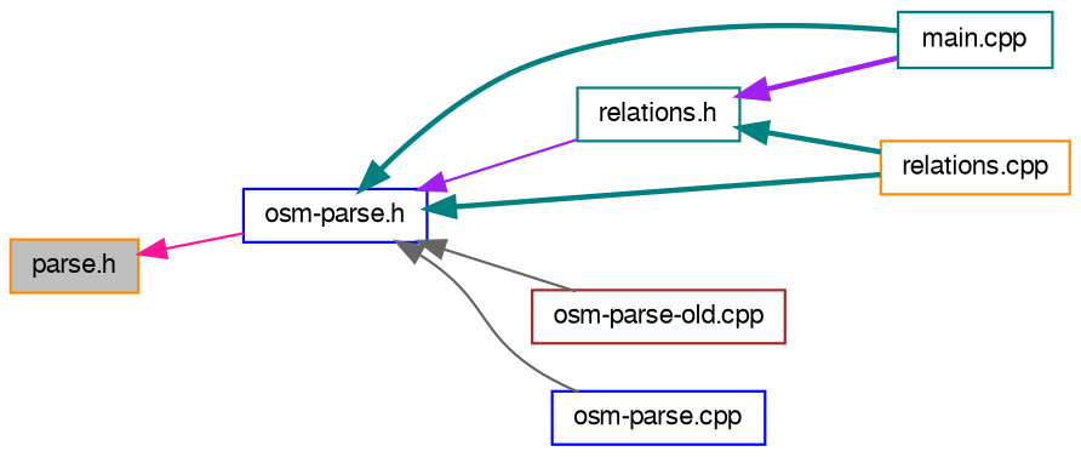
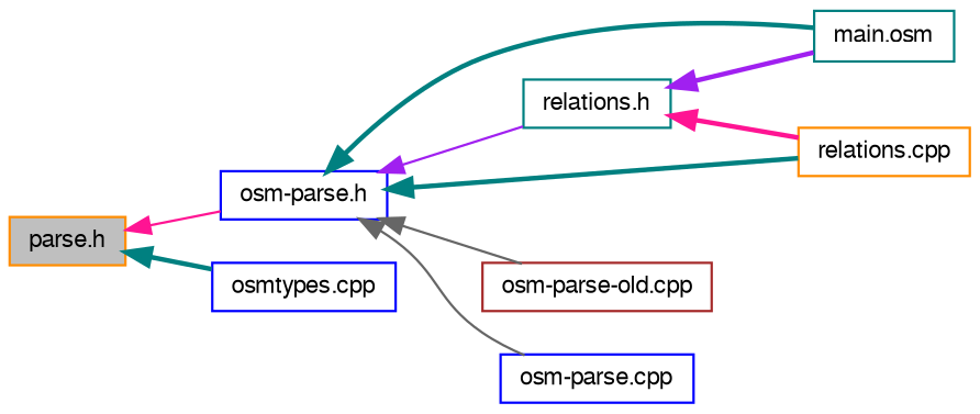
  digraph {
    rankdir=LR
    node [color=blue fontname=FreeSans fontsize=10 shape=record]
    edge [color=teal dir=back fontname=FreeSans fontsize=10 labelfontname=FreeSans labelfontsize=10 style=bold]
    n1 [color=darkorange fillcolor=grey75 fontcolor=black height=0.2 label="parse.h" style=filled width=0.4]
    n2 [height=0.2 label="osm-parse.h" width=0.4]
-   n4 [color=teal height=0.2 label="main.cpp" width=0.4]
+   n3 [height=0.2 label="osmtypes.cpp" width=0.4]
+   n4 [color=teal height=0.2 label="main.osm" width=0.4]
    n5 [color=teal height=0.2 label="relations.h" width=0.4]
    n6 [color=darkorange height=0.2 label="relations.cpp" width=0.4]
    n7 [color=brown height=0.2 label="osm-parse-old.cpp" width=0.4]
    n8 [height=0.2 label="osm-parse.cpp" width=0.4]
    n1 -> n2 [color=deeppink style=solid]
+   n1 -> n3
    n2 -> n4
    n2 -> n5 [color=purple style=solid]
    n2 -> n6
    n2 -> n7 [color=gray40 style=solid]
    n2 -> n8 [color=gray40 style=solid]
    n5 -> n4 [color=purple]
-   n5 -> n6
+   n5 -> n6 [color=deeppink]
  }
